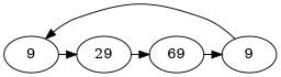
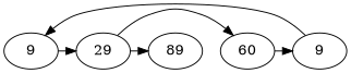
  digraph {
    edge [constraint=false]
    n1 [label=9]
    n2 [label=29]
-   n4 [label=69]
+   n3 [label=89]
+   n4 [label=60]
    n5 [label=9]
    n1 -> n2
+   n2 -> n3
    n2 -> n4
    n4 -> n5
    n5 -> n1
  }
